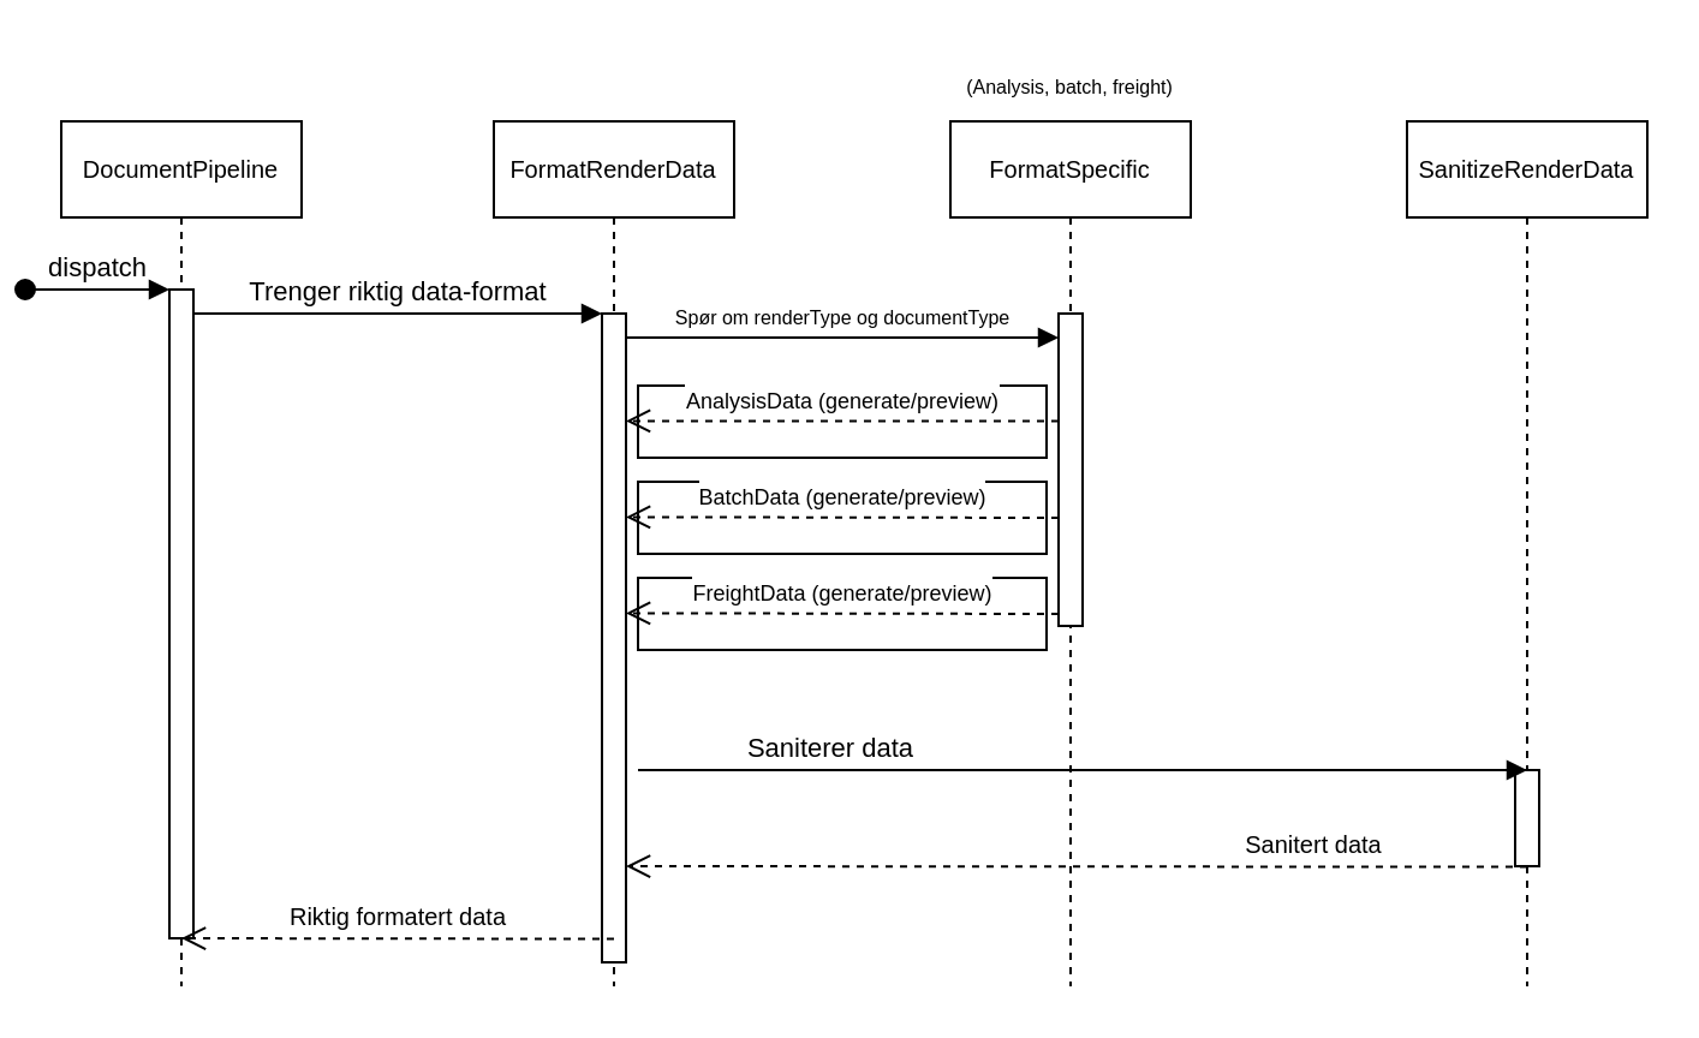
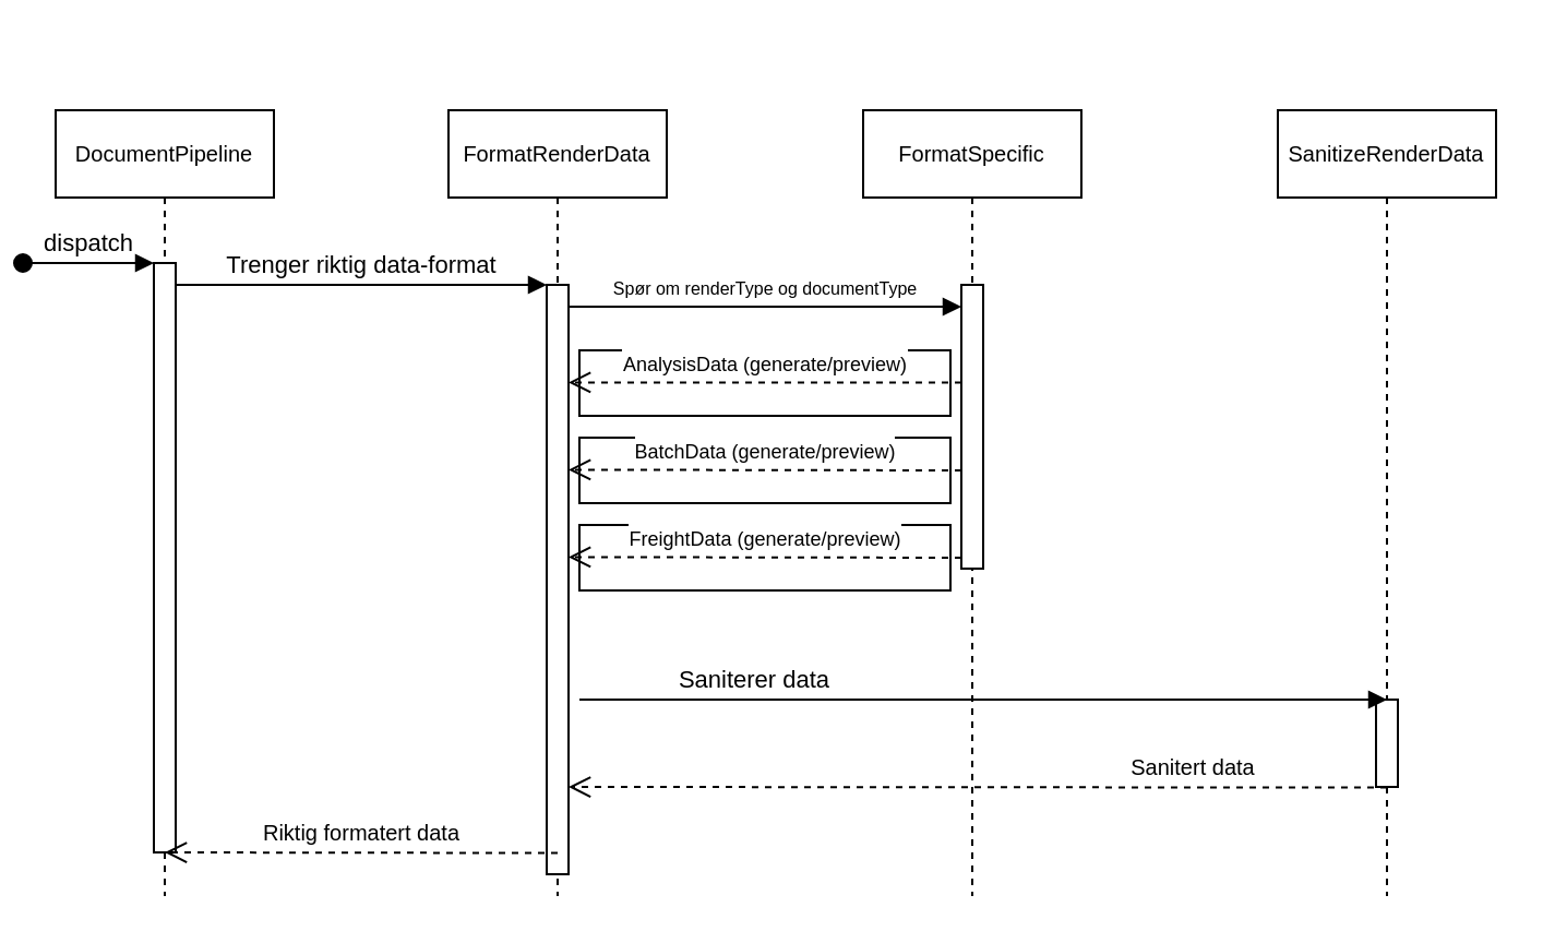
  <mxCell id="0" />
  <mxCell id="1" parent="0" />
  <mxCell id="2" value="&lt;font style=&quot;font-size: 10px;&quot;&gt;DocumentPipeline&lt;/font&gt;" style="shape=umlLifeline;perimeter=lifelinePerimeter;whiteSpace=wrap;html=1;container=0;dropTarget=0;collapsible=0;recursiveResize=0;outlineConnect=0;portConstraint=eastwest;newEdgeStyle={&quot;edgeStyle&quot;:&quot;elbowEdgeStyle&quot;,&quot;elbow&quot;:&quot;vertical&quot;,&quot;curved&quot;:0,&quot;rounded&quot;:0};" parent="1" vertex="1"><mxGeometry x="20" y="50" width="100" height="360" as="geometry" /></mxCell>
  <mxCell id="3" value="" style="html=1;points=[];perimeter=orthogonalPerimeter;outlineConnect=0;targetShapes=umlLifeline;portConstraint=eastwest;newEdgeStyle={&quot;edgeStyle&quot;:&quot;elbowEdgeStyle&quot;,&quot;elbow&quot;:&quot;vertical&quot;,&quot;curved&quot;:0,&quot;rounded&quot;:0};" parent="2" vertex="1"><mxGeometry x="45" y="70" width="10" height="270" as="geometry" /></mxCell>
  <mxCell id="4" value="dispatch" style="html=1;verticalAlign=bottom;startArrow=oval;endArrow=block;startSize=8;edgeStyle=elbowEdgeStyle;elbow=vertical;curved=0;rounded=0;" parent="2" target="3" edge="1"><mxGeometry relative="1" as="geometry"><mxPoint x="-15" y="70" as="sourcePoint" /></mxGeometry></mxCell>
  <mxCell id="5" value="&lt;font style=&quot;font-size: 10px;&quot;&gt;FormatRenderData&lt;/font&gt;" style="shape=umlLifeline;perimeter=lifelinePerimeter;whiteSpace=wrap;html=1;container=0;dropTarget=0;collapsible=0;recursiveResize=0;outlineConnect=0;portConstraint=eastwest;newEdgeStyle={&quot;edgeStyle&quot;:&quot;elbowEdgeStyle&quot;,&quot;elbow&quot;:&quot;vertical&quot;,&quot;curved&quot;:0,&quot;rounded&quot;:0};" parent="1" vertex="1"><mxGeometry x="200" y="50" width="100" height="360" as="geometry" /></mxCell>
  <mxCell id="6" value="" style="html=1;points=[];perimeter=orthogonalPerimeter;outlineConnect=0;targetShapes=umlLifeline;portConstraint=eastwest;newEdgeStyle={&quot;edgeStyle&quot;:&quot;elbowEdgeStyle&quot;,&quot;elbow&quot;:&quot;vertical&quot;,&quot;curved&quot;:0,&quot;rounded&quot;:0};" parent="5" vertex="1"><mxGeometry x="45" y="80" width="10" height="270" as="geometry" /></mxCell>
  <mxCell id="7" value="Trenger riktig data-format" style="html=1;verticalAlign=bottom;endArrow=block;edgeStyle=elbowEdgeStyle;elbow=vertical;curved=0;rounded=0;" parent="1" source="3" target="6" edge="1"><mxGeometry relative="1" as="geometry"><mxPoint x="175" y="140" as="sourcePoint" /><Array as="points"><mxPoint x="160" y="130" /></Array></mxGeometry></mxCell>
  <mxCell id="8" value="&lt;span style=&quot;font-size: 10px;&quot;&gt;FormatSpecific&lt;/span&gt;" style="shape=umlLifeline;perimeter=lifelinePerimeter;whiteSpace=wrap;html=1;container=0;dropTarget=0;collapsible=0;recursiveResize=0;outlineConnect=0;portConstraint=eastwest;newEdgeStyle={&quot;edgeStyle&quot;:&quot;elbowEdgeStyle&quot;,&quot;elbow&quot;:&quot;vertical&quot;,&quot;curved&quot;:0,&quot;rounded&quot;:0};" vertex="1" parent="1"><mxGeometry x="390" y="50" width="100" height="360" as="geometry" /></mxCell>
  <mxCell id="9" value="" style="html=1;points=[];perimeter=orthogonalPerimeter;outlineConnect=0;targetShapes=umlLifeline;portConstraint=eastwest;newEdgeStyle={&quot;edgeStyle&quot;:&quot;elbowEdgeStyle&quot;,&quot;elbow&quot;:&quot;vertical&quot;,&quot;curved&quot;:0,&quot;rounded&quot;:0};" vertex="1" parent="8"><mxGeometry x="45" y="80" width="10" height="130" as="geometry" /></mxCell>
- <mxCell id="10" value="&lt;font style=&quot;font-size: 8px;&quot;&gt;(Analysis, batch, freight)&lt;/font&gt;" style="text;html=1;align=center;verticalAlign=middle;whiteSpace=wrap;rounded=0;" vertex="1" parent="1"><mxGeometry x="390" y="20" width="100" height="30" as="geometry" /></mxCell>
  <mxCell id="11" value="&lt;font style=&quot;font-size: 8px;&quot;&gt;Spør om renderType og documentType&lt;/font&gt;" style="html=1;verticalAlign=bottom;endArrow=block;edgeStyle=elbowEdgeStyle;elbow=vertical;curved=0;rounded=0;" edge="1" parent="1" source="6" target="9"><mxGeometry relative="1" as="geometry"><mxPoint x="260" y="140" as="sourcePoint" /><Array as="points"><mxPoint x="345" y="140" /></Array><mxPoint x="430" y="140" as="targetPoint" /></mxGeometry></mxCell>
  <mxCell id="12" value="" style="rounded=0;whiteSpace=wrap;html=1;" vertex="1" parent="1"><mxGeometry x="260" y="160" width="170" height="30" as="geometry" /></mxCell>
  <mxCell id="13" value="" style="rounded=0;whiteSpace=wrap;html=1;" vertex="1" parent="1"><mxGeometry x="260" y="200" width="170" height="30" as="geometry" /></mxCell>
  <mxCell id="14" value="" style="rounded=0;whiteSpace=wrap;html=1;" vertex="1" parent="1"><mxGeometry x="260" y="240" width="170" height="30" as="geometry" /></mxCell>
  <mxCell id="15" value="&lt;font style=&quot;font-size: 9px;&quot;&gt;AnalysisData (generate/preview)&lt;/font&gt;" style="html=1;verticalAlign=bottom;endArrow=open;dashed=1;endSize=8;edgeStyle=elbowEdgeStyle;elbow=vertical;curved=0;rounded=0;" edge="1" parent="1" source="9" target="6"><mxGeometry relative="1" as="geometry"><mxPoint x="260" y="174.71" as="targetPoint" /><Array as="points"><mxPoint x="355" y="174.71" /></Array><mxPoint x="430" y="174.71" as="sourcePoint" /></mxGeometry></mxCell>
  <mxCell id="16" value="&lt;font style=&quot;font-size: 9px;&quot;&gt;BatchData&amp;nbsp;&lt;/font&gt;&lt;span style=&quot;font-size: 9px;&quot;&gt;(generate/preview)&lt;/span&gt;" style="html=1;verticalAlign=bottom;endArrow=open;dashed=1;endSize=8;edgeStyle=elbowEdgeStyle;elbow=vertical;curved=0;rounded=0;" edge="1" parent="1"><mxGeometry relative="1" as="geometry"><mxPoint x="255" y="215" as="targetPoint" /><Array as="points"><mxPoint x="355" y="214.71" /></Array><mxPoint x="435" y="215" as="sourcePoint" /></mxGeometry></mxCell>
  <mxCell id="17" value="&lt;font style=&quot;font-size: 9px;&quot;&gt;FreightData&amp;nbsp;&lt;/font&gt;&lt;span style=&quot;font-size: 9px;&quot;&gt;(generate/preview)&lt;/span&gt;" style="html=1;verticalAlign=bottom;endArrow=open;dashed=1;endSize=8;edgeStyle=elbowEdgeStyle;elbow=vertical;curved=0;rounded=0;" edge="1" parent="1"><mxGeometry relative="1" as="geometry"><mxPoint x="255" y="255" as="targetPoint" /><Array as="points"><mxPoint x="355" y="254.71" /></Array><mxPoint x="435" y="255" as="sourcePoint" /></mxGeometry></mxCell>
  <mxCell id="18" value="&lt;span style=&quot;font-size: 10px;&quot;&gt;SanitizeRenderData&lt;/span&gt;" style="shape=umlLifeline;perimeter=lifelinePerimeter;whiteSpace=wrap;html=1;container=0;dropTarget=0;collapsible=0;recursiveResize=0;outlineConnect=0;portConstraint=eastwest;newEdgeStyle={&quot;edgeStyle&quot;:&quot;elbowEdgeStyle&quot;,&quot;elbow&quot;:&quot;vertical&quot;,&quot;curved&quot;:0,&quot;rounded&quot;:0};" vertex="1" parent="1"><mxGeometry x="580" y="50" width="100" height="360" as="geometry" /></mxCell>
  <mxCell id="19" value="&lt;font size=&quot;1&quot;&gt;Sanitert data&lt;/font&gt;" style="html=1;verticalAlign=bottom;endArrow=open;dashed=1;endSize=8;edgeStyle=elbowEdgeStyle;elbow=vertical;curved=0;rounded=0;" edge="1" parent="1" target="6"><mxGeometry x="-0.525" relative="1" as="geometry"><mxPoint x="260" y="360" as="targetPoint" /><Array as="points"><mxPoint x="550" y="360" /></Array><mxPoint x="630" y="360.29" as="sourcePoint" /><mxPoint as="offset" /></mxGeometry></mxCell>
  <mxCell id="20" value="" style="html=1;points=[];perimeter=orthogonalPerimeter;outlineConnect=0;targetShapes=umlLifeline;portConstraint=eastwest;newEdgeStyle={&quot;edgeStyle&quot;:&quot;elbowEdgeStyle&quot;,&quot;elbow&quot;:&quot;vertical&quot;,&quot;curved&quot;:0,&quot;rounded&quot;:0};" vertex="1" parent="1"><mxGeometry x="625" y="320" width="10" height="40" as="geometry" /></mxCell>
  <mxCell id="21" value="Saniterer data" style="html=1;verticalAlign=bottom;endArrow=block;edgeStyle=elbowEdgeStyle;elbow=horizontal;curved=0;rounded=0;" edge="1" parent="1"><mxGeometry x="0.222" relative="1" as="geometry"><mxPoint x="635" y="320" as="sourcePoint" /><Array as="points"><mxPoint x="260" y="320" /></Array><mxPoint x="630" y="320" as="targetPoint" /><mxPoint as="offset" /></mxGeometry></mxCell>
  <mxCell id="22" value="&lt;font size=&quot;1&quot;&gt;Riktig formatert data&lt;/font&gt;" style="html=1;verticalAlign=bottom;endArrow=open;dashed=1;endSize=8;edgeStyle=elbowEdgeStyle;elbow=vertical;curved=0;rounded=0;exitX=0.5;exitY=0.964;exitDx=0;exitDy=0;exitPerimeter=0;" edge="1" parent="1" source="6"><mxGeometry relative="1" as="geometry"><mxPoint x="70" y="390.29" as="targetPoint" /><Array as="points"><mxPoint x="170" y="390" /></Array><mxPoint x="240" y="390" as="sourcePoint" /></mxGeometry></mxCell>
